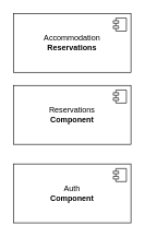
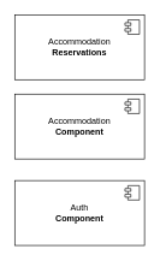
  <mxCell id="0" />
  <mxCell id="1" parent="0" />
  <mxCell id="2" value="Accommodation&lt;br&gt;&lt;b&gt;Reservations&lt;/b&gt;" style="html=1;dropTarget=0;whiteSpace=wrap;" vertex="1" parent="1"><mxGeometry x="20" y="20" width="180" height="90" as="geometry" /></mxCell>
  <mxCell id="3" value="" style="shape=module;jettyWidth=8;jettyHeight=4;" vertex="1" parent="2"><mxGeometry x="1" width="20" height="20" relative="1" as="geometry"><mxPoint x="-27" y="7" as="offset" /></mxGeometry></mxCell>
- <mxCell id="4" value="Reservations&lt;br&gt;&lt;b&gt;Component&lt;/b&gt;" style="html=1;dropTarget=0;whiteSpace=wrap;" vertex="1" parent="1"><mxGeometry x="20" y="130" width="180" height="90" as="geometry" /></mxCell>
+ <mxCell id="4" value="Accommodation&lt;br&gt;&lt;b&gt;Component&lt;/b&gt;" style="html=1;dropTarget=0;whiteSpace=wrap;" vertex="1" parent="1"><mxGeometry x="20" y="130" width="180" height="90" as="geometry" /></mxCell>
  <mxCell id="5" value="" style="shape=module;jettyWidth=8;jettyHeight=4;" vertex="1" parent="4"><mxGeometry x="1" width="20" height="20" relative="1" as="geometry"><mxPoint x="-27" y="7" as="offset" /></mxGeometry></mxCell>
  <mxCell id="6" value="Auth&lt;br&gt;&lt;b&gt;Component&lt;/b&gt;" style="html=1;dropTarget=0;whiteSpace=wrap;" vertex="1" parent="1"><mxGeometry x="20" y="250" width="180" height="90" as="geometry" /></mxCell>
  <mxCell id="7" value="" style="shape=module;jettyWidth=8;jettyHeight=4;" vertex="1" parent="6"><mxGeometry x="1" width="20" height="20" relative="1" as="geometry"><mxPoint x="-27" y="7" as="offset" /></mxGeometry></mxCell>
